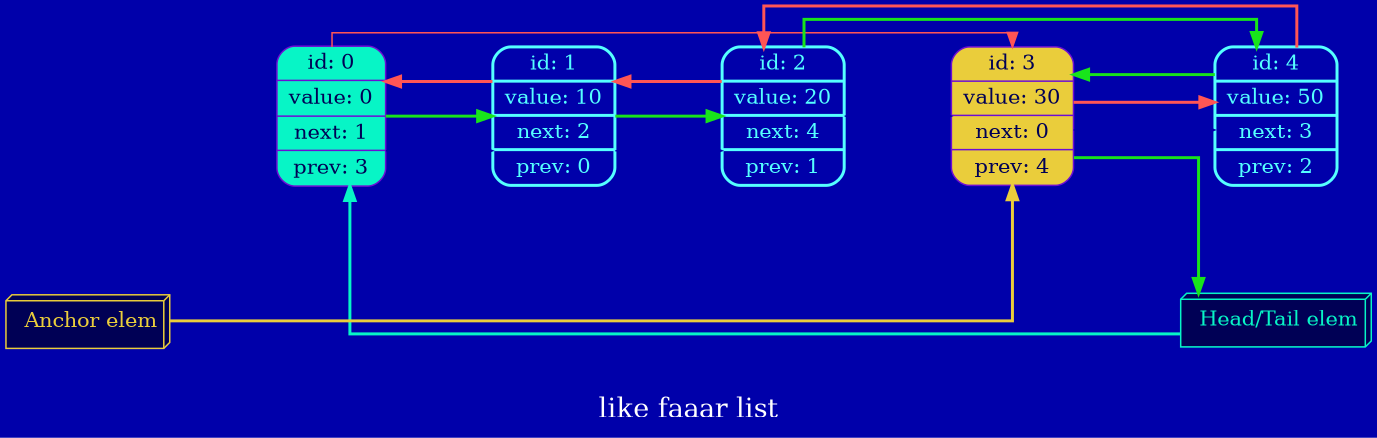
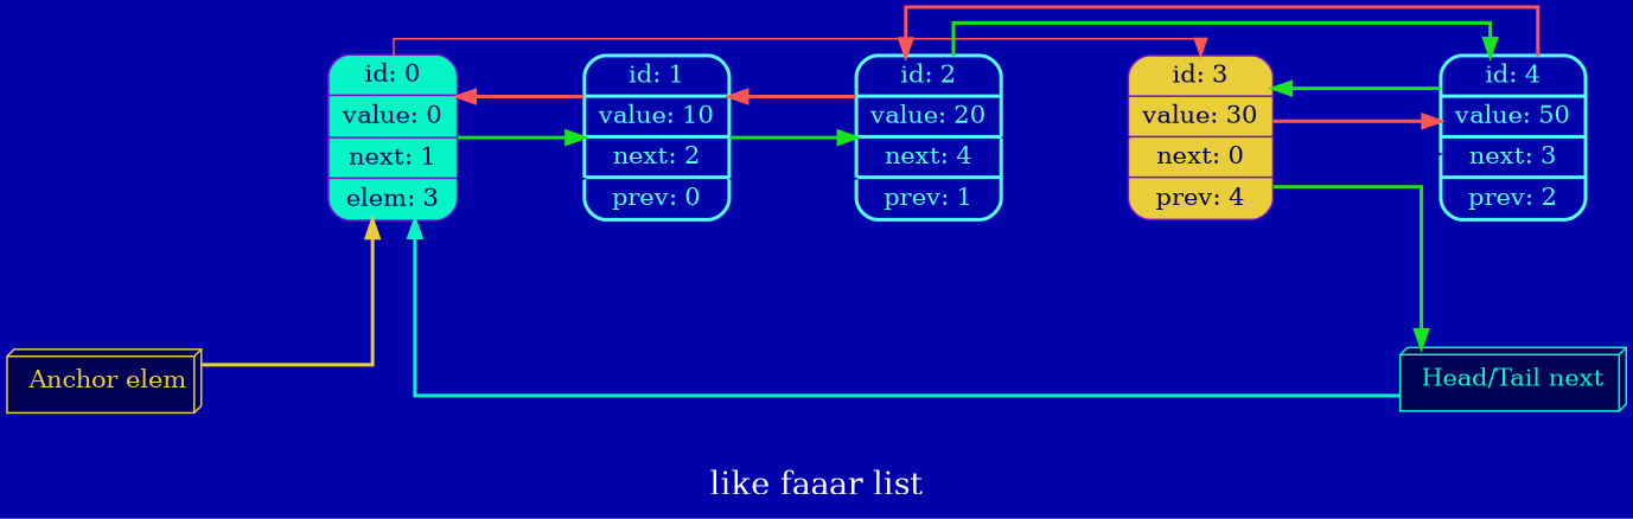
  digraph {
    bgcolor="#0000aa"
    fontcolor=white
    fontsize=18
    label="like faaar list"
    nodesep=0.9
    rankdir=LR
    ranksep=1.0
    splines=ortho
    style=rounded
    node [color="#55ffff" fillcolor="#0000aa" fontcolor="#55ffff" shape=Mrecord style=filled]
    edge [color="#18e41b" weight=0 style=bold]
-   n1 [color="#6d0dd4" fillcolor="#07f5c6" fontcolor="#000055" label=" {id: 0} | {value: 0} | {next: 1} | {prev: 3}"]
+   n1 [color="#6d0dd4" fillcolor="#07f5c6" fontcolor="#000055" label=" {id: 0} | {value: 0} | {next: 1} | {elem: 3}"]
    n2 [label=" {id: 1} | {value: 10} | {next: 2} | {prev: 0}" style=bold]
    n3 [color="#6d0dd4" fillcolor="#eacd3b" fontcolor="#000055" label=" {id: 3} | {value: 30} | {next: 0} | {prev: 4}"]
    n4 [label=" {id: 2} | {value: 20} | {next: 4} | {prev: 1}" style=bold]
-   n5 [color="#07f5c6" fillcolor="#000055" fontcolor="#07f5c6" label=" Head/Tail elem" shape=box3d]
+   n5 [color="#07f5c6" fillcolor="#000055" fontcolor="#07f5c6" label="Head/Tail next" shape=box3d]
    n6 [label=" {id: 4} | {value: 50} | {next: 3} | {prev: 2}" style=bold]
    n7 [color="#eacd3b" fillcolor="#000055" fontcolor="#eacd3b" label=" Anchor elem" shape=box3d]
    n1 -> n2 [color="#0000aa" weight=1000 style=""]
    n1 -> n2
    n1 -> n3 [color="#ff5555" constraint=false style=solid]
    n2 -> n1 [color="#ff5555" constraint=false]
    n2 -> n4 [color="#0000aa" weight=1000 style=""]
    n2 -> n4
    n3 -> n5
    n3 -> n6 [color="#0000aa" weight=1000 style=""]
    n3 -> n6 [color="#ff5555" constraint=false]
    n4 -> n2 [color="#ff5555" constraint=false]
    n4 -> n3 [color="#0000aa" weight=1000 style=""]
    n4 -> n6
    n5 -> n1 [color="#07f5c6"]
    n6 -> n3
    n6 -> n4 [color="#ff5555" constraint=false]
-   n7 -> n3 [color="#eacd3b"]
+   n7 -> n1 [color="#eacd3b"]
  }
